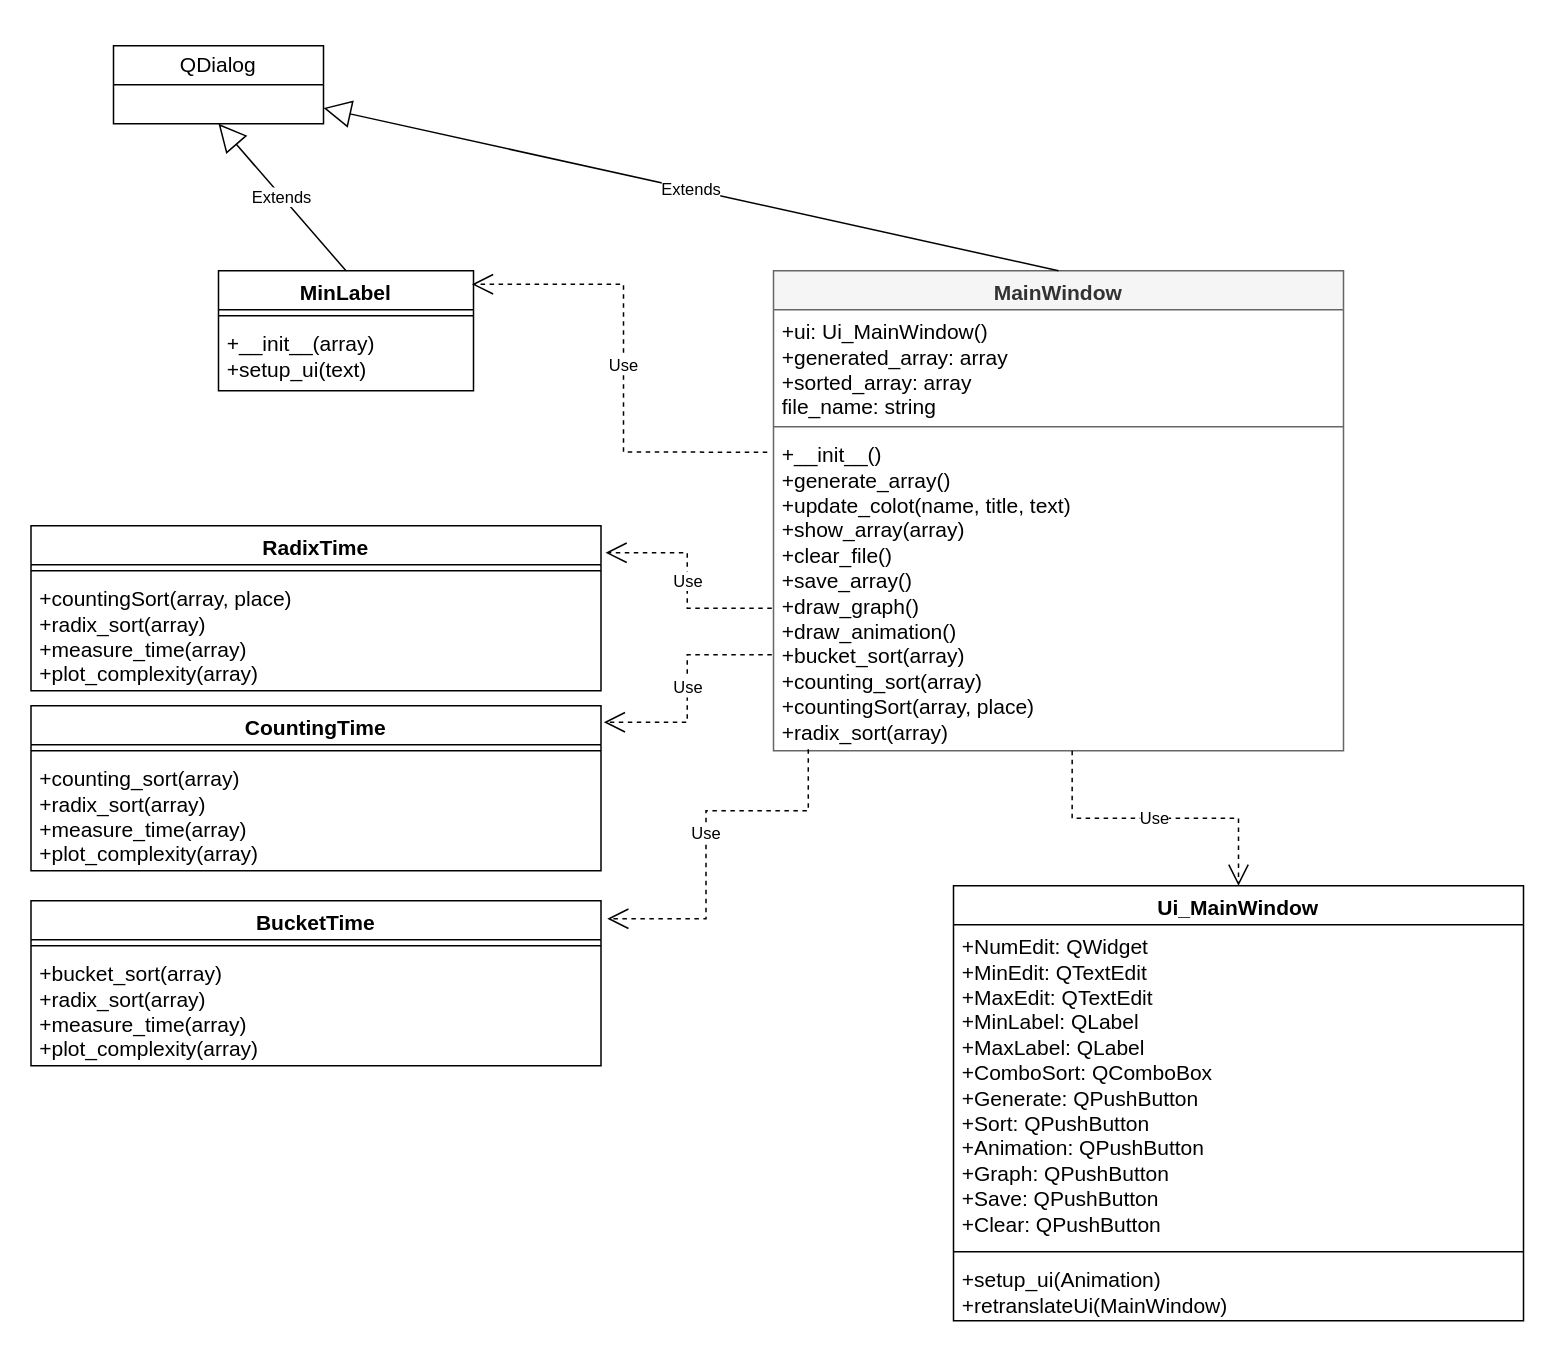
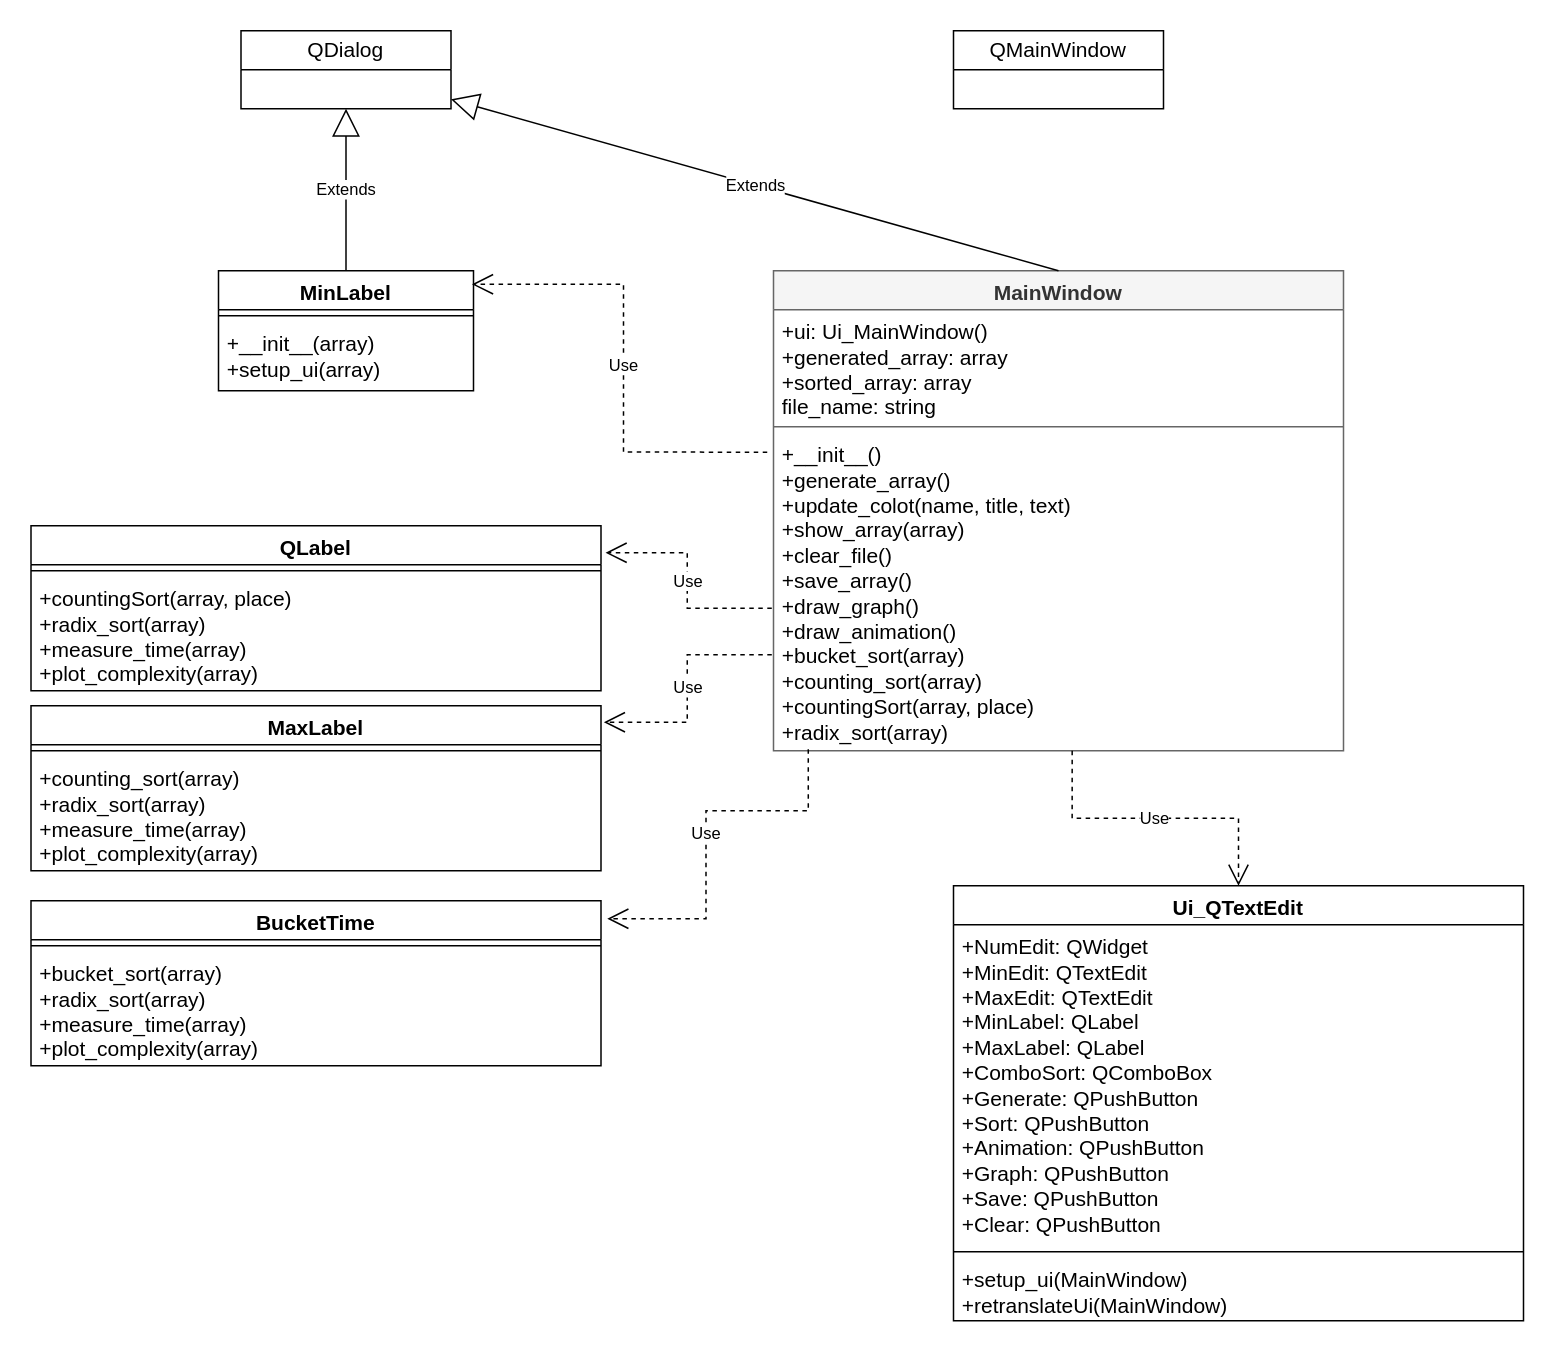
  <mxCell id="0" />
  <mxCell id="1" parent="0" />
  <mxCell id="2" value="&lt;font style=&quot;font-size: 14px;&quot;&gt;MainWindow&lt;/font&gt;" style="swimlane;fontStyle=1;align=center;verticalAlign=top;childLayout=stackLayout;horizontal=1;startSize=26;horizontalStack=0;resizeParent=1;resizeParentMax=0;resizeLast=0;collapsible=1;marginBottom=0;whiteSpace=wrap;html=1;fillColor=#f5f5f5;fontColor=#333333;strokeColor=#666666;" vertex="1" parent="1"><mxGeometry x="515" y="180" width="380" height="320" as="geometry" /></mxCell>
  <mxCell id="3" value="&lt;font style=&quot;font-size: 14px;&quot;&gt;+ui: Ui_MainWindow()&lt;br&gt;+generated_array: array&lt;br&gt;+sorted_array: array&lt;br&gt;file_name: string&lt;/font&gt;" style="text;strokeColor=none;fillColor=none;align=left;verticalAlign=top;spacingLeft=4;spacingRight=4;overflow=hidden;rotatable=0;points=[[0,0.5],[1,0.5]];portConstraint=eastwest;whiteSpace=wrap;html=1;" vertex="1" parent="2"><mxGeometry y="26" width="380" height="74" as="geometry" /></mxCell>
  <mxCell id="4" value="" style="line;strokeWidth=1;fillColor=none;align=left;verticalAlign=middle;spacingTop=-1;spacingLeft=3;spacingRight=3;rotatable=0;labelPosition=right;points=[];portConstraint=eastwest;strokeColor=inherit;" vertex="1" parent="2"><mxGeometry y="100" width="380" height="8" as="geometry" /></mxCell>
  <mxCell id="5" value="&lt;font style=&quot;font-size: 14px;&quot;&gt;+__init__()&lt;br&gt;+generate_array()&lt;br&gt;+update_colot(name, title, text)&lt;br&gt;+show_array(array)&lt;br&gt;+clear_file()&lt;br&gt;+save_array()&lt;br&gt;+draw_graph()&lt;br&gt;+draw_animation()&lt;br&gt;+bucket_sort(array)&lt;br&gt;+counting_sort(array)&lt;br&gt;+countingSort(array, place)&lt;br&gt;+radix_sort(array)&lt;/font&gt;" style="text;strokeColor=none;fillColor=none;align=left;verticalAlign=top;spacingLeft=4;spacingRight=4;overflow=hidden;rotatable=0;points=[[0,0.5],[1,0.5]];portConstraint=eastwest;whiteSpace=wrap;html=1;" vertex="1" parent="2"><mxGeometry y="108" width="380" height="212" as="geometry" /></mxCell>
+ <mxCell id="6" value="&lt;font style=&quot;font-size: 14px;&quot;&gt;QMainWindow&lt;/font&gt;" style="swimlane;fontStyle=0;childLayout=stackLayout;horizontal=1;startSize=26;fillColor=none;horizontalStack=0;resizeParent=1;resizeParentMax=0;resizeLast=0;collapsible=1;marginBottom=0;whiteSpace=wrap;html=1;" vertex="1" parent="1"><mxGeometry x="635" width="140" height="52" as="geometry" y="20" /></mxCell>
  <mxCell id="7" value="Extends" style="endArrow=block;endSize=16;endFill=0;html=1;rounded=0;exitX=0.5;exitY=0;exitDx=0;exitDy=0;" edge="1" parent="1" source="2" target="11"><mxGeometry width="160" relative="1" as="geometry"><mxPoint x="580" y="-20" as="sourcePoint" /><mxPoint x="740" y="-20" as="targetPoint" /></mxGeometry></mxCell>
  <mxCell id="8" value="&lt;font style=&quot;font-size: 14px;&quot;&gt;MinLabel&lt;/font&gt;" style="swimlane;fontStyle=1;align=center;verticalAlign=top;childLayout=stackLayout;horizontal=1;startSize=26;horizontalStack=0;resizeParent=1;resizeParentMax=0;resizeLast=0;collapsible=1;marginBottom=0;whiteSpace=wrap;html=1;" vertex="1" parent="1"><mxGeometry x="145" y="180" width="170" height="80" as="geometry" /></mxCell>
  <mxCell id="9" value="" style="line;strokeWidth=1;fillColor=none;align=left;verticalAlign=middle;spacingTop=-1;spacingLeft=3;spacingRight=3;rotatable=0;labelPosition=right;points=[];portConstraint=eastwest;strokeColor=inherit;" vertex="1" parent="8"><mxGeometry y="26" width="170" height="8" as="geometry" /></mxCell>
- <mxCell id="10" value="&lt;font style=&quot;font-size: 14px;&quot;&gt;+__init__(array)&lt;br&gt;+setup_ui(text)&lt;/font&gt;" style="text;strokeColor=none;fillColor=none;align=left;verticalAlign=top;spacingLeft=4;spacingRight=4;overflow=hidden;rotatable=0;points=[[0,0.5],[1,0.5]];portConstraint=eastwest;whiteSpace=wrap;html=1;" vertex="1" parent="8"><mxGeometry y="34" width="170" height="46" as="geometry" /></mxCell>
- <mxCell id="11" value="&lt;font style=&quot;font-size: 14px;&quot;&gt;QDialog&lt;/font&gt;" style="swimlane;fontStyle=0;childLayout=stackLayout;horizontal=1;startSize=26;fillColor=none;horizontalStack=0;resizeParent=1;resizeParentMax=0;resizeLast=0;collapsible=1;marginBottom=0;whiteSpace=wrap;html=1;" vertex="1" parent="1"><mxGeometry x="75" y="30" width="140" height="52" as="geometry" /></mxCell>
+ <mxCell id="10" value="&lt;font style=&quot;font-size: 14px;&quot;&gt;+__init__(array)&lt;br&gt;+setup_ui(array)&lt;/font&gt;" style="text;strokeColor=none;fillColor=none;align=left;verticalAlign=top;spacingLeft=4;spacingRight=4;overflow=hidden;rotatable=0;points=[[0,0.5],[1,0.5]];portConstraint=eastwest;whiteSpace=wrap;html=1;" vertex="1" parent="8"><mxGeometry y="34" width="170" height="46" as="geometry" /></mxCell>
+ <mxCell id="11" value="&lt;font style=&quot;font-size: 14px;&quot;&gt;QDialog&lt;/font&gt;" style="swimlane;fontStyle=0;childLayout=stackLayout;horizontal=1;startSize=26;fillColor=none;horizontalStack=0;resizeParent=1;resizeParentMax=0;resizeLast=0;collapsible=1;marginBottom=0;whiteSpace=wrap;html=1;" vertex="1" parent="1"><mxGeometry x="160" width="140" height="52" as="geometry" y="20" /></mxCell>
  <mxCell id="12" value="Extends" style="endArrow=block;endSize=16;endFill=0;html=1;rounded=0;exitX=0.5;exitY=0;exitDx=0;exitDy=0;entryX=0.5;entryY=1;entryDx=0;entryDy=0;" edge="1" parent="1" source="8" target="11"><mxGeometry width="160" relative="1" as="geometry"><mxPoint x="105" y="-20" as="sourcePoint" /><mxPoint x="265" y="-20" as="targetPoint" /></mxGeometry></mxCell>
- <mxCell id="13" value="&lt;font style=&quot;font-size: 14px;&quot;&gt;Ui_MainWindow&lt;/font&gt;" style="swimlane;fontStyle=1;align=center;verticalAlign=top;childLayout=stackLayout;horizontal=1;startSize=26;horizontalStack=0;resizeParent=1;resizeParentMax=0;resizeLast=0;collapsible=1;marginBottom=0;whiteSpace=wrap;html=1;" vertex="1" parent="1"><mxGeometry x="635" y="590" width="380" height="290" as="geometry" /></mxCell>
+ <mxCell id="13" value="&lt;font style=&quot;font-size: 14px;&quot;&gt;Ui_QTextEdit&lt;/font&gt;" style="swimlane;fontStyle=1;align=center;verticalAlign=top;childLayout=stackLayout;horizontal=1;startSize=26;horizontalStack=0;resizeParent=1;resizeParentMax=0;resizeLast=0;collapsible=1;marginBottom=0;whiteSpace=wrap;html=1;" vertex="1" parent="1"><mxGeometry x="635" y="590" width="380" height="290" as="geometry" /></mxCell>
  <mxCell id="14" value="&lt;font style=&quot;font-size: 14px;&quot;&gt;+NumEdit: QWidget&lt;br&gt;+MinEdit: QTextEdit&lt;br&gt;+MaxEdit: QTextEdit&lt;br&gt;+MinLabel: QLabel&lt;br&gt;+MaxLabel: QLabel&lt;br&gt;+ComboSort: QComboBox&lt;br&gt;+Generate: QPushButton&lt;br&gt;+Sort: QPushButton&lt;br&gt;+Animation: QPushButton&lt;br&gt;+Graph: QPushButton&lt;br&gt;+Save: QPushButton&lt;br&gt;+Clear: QPushButton&lt;/font&gt;" style="text;strokeColor=none;fillColor=none;align=left;verticalAlign=top;spacingLeft=4;spacingRight=4;overflow=hidden;rotatable=0;points=[[0,0.5],[1,0.5]];portConstraint=eastwest;whiteSpace=wrap;html=1;" vertex="1" parent="13"><mxGeometry y="26" width="380" height="214" as="geometry" /></mxCell>
  <mxCell id="15" value="" style="line;strokeWidth=1;fillColor=none;align=left;verticalAlign=middle;spacingTop=-1;spacingLeft=3;spacingRight=3;rotatable=0;labelPosition=right;points=[];portConstraint=eastwest;strokeColor=inherit;" vertex="1" parent="13"><mxGeometry y="240" width="380" height="8" as="geometry" /></mxCell>
- <mxCell id="16" value="&lt;font style=&quot;font-size: 14px;&quot;&gt;+setup_ui(Animation)&lt;br&gt;+retranslateUi(MainWindow)&lt;br&gt;&lt;/font&gt;" style="text;strokeColor=none;fillColor=none;align=left;verticalAlign=top;spacingLeft=4;spacingRight=4;overflow=hidden;rotatable=0;points=[[0,0.5],[1,0.5]];portConstraint=eastwest;whiteSpace=wrap;html=1;" vertex="1" parent="13"><mxGeometry y="248" width="380" height="42" as="geometry" /></mxCell>
+ <mxCell id="16" value="&lt;font style=&quot;font-size: 14px;&quot;&gt;+setup_ui(MainWindow)&lt;br&gt;+retranslateUi(MainWindow)&lt;br&gt;&lt;/font&gt;" style="text;strokeColor=none;fillColor=none;align=left;verticalAlign=top;spacingLeft=4;spacingRight=4;overflow=hidden;rotatable=0;points=[[0,0.5],[1,0.5]];portConstraint=eastwest;whiteSpace=wrap;html=1;" vertex="1" parent="13"><mxGeometry y="248" width="380" height="42" as="geometry" /></mxCell>
  <mxCell id="17" value="Use" style="endArrow=open;endSize=12;dashed=1;html=1;rounded=0;exitX=0.524;exitY=1;exitDx=0;exitDy=0;exitPerimeter=0;entryX=0.5;entryY=0;entryDx=0;entryDy=0;edgeStyle=orthogonalEdgeStyle;" edge="1" parent="1" source="5" target="13"><mxGeometry width="160" relative="1" as="geometry"><mxPoint x="600" y="730" as="sourcePoint" /><mxPoint x="760" y="730" as="targetPoint" /></mxGeometry></mxCell>
- <mxCell id="18" value="&lt;font style=&quot;font-size: 14px;&quot;&gt;RadixTime&lt;/font&gt;" style="swimlane;fontStyle=1;align=center;verticalAlign=top;childLayout=stackLayout;horizontal=1;startSize=26;horizontalStack=0;resizeParent=1;resizeParentMax=0;resizeLast=0;collapsible=1;marginBottom=0;whiteSpace=wrap;html=1;" vertex="1" parent="1"><mxGeometry x="20" y="350" width="380" height="110" as="geometry" /></mxCell>
+ <mxCell id="18" value="&lt;font style=&quot;font-size: 14px;&quot;&gt;QLabel&lt;/font&gt;" style="swimlane;fontStyle=1;align=center;verticalAlign=top;childLayout=stackLayout;horizontal=1;startSize=26;horizontalStack=0;resizeParent=1;resizeParentMax=0;resizeLast=0;collapsible=1;marginBottom=0;whiteSpace=wrap;html=1;" vertex="1" parent="1"><mxGeometry x="20" y="350" width="380" height="110" as="geometry" /></mxCell>
  <mxCell id="19" value="" style="line;strokeWidth=1;fillColor=none;align=left;verticalAlign=middle;spacingTop=-1;spacingLeft=3;spacingRight=3;rotatable=0;labelPosition=right;points=[];portConstraint=eastwest;strokeColor=inherit;" vertex="1" parent="18"><mxGeometry y="26" width="380" height="8" as="geometry" /></mxCell>
  <mxCell id="20" value="&lt;font style=&quot;font-size: 14px;&quot;&gt;+countingSort(array, place)&lt;br&gt;+radix_sort(array)&lt;br&gt;+measure_time(array)&lt;br&gt;+plot_complexity(array)&lt;/font&gt;" style="text;strokeColor=none;fillColor=none;align=left;verticalAlign=top;spacingLeft=4;spacingRight=4;overflow=hidden;rotatable=0;points=[[0,0.5],[1,0.5]];portConstraint=eastwest;whiteSpace=wrap;html=1;" vertex="1" parent="18"><mxGeometry y="34" width="380" height="76" as="geometry" /></mxCell>
- <mxCell id="21" value="&lt;font style=&quot;font-size: 14px;&quot;&gt;CountingTime&lt;/font&gt;" style="swimlane;fontStyle=1;align=center;verticalAlign=top;childLayout=stackLayout;horizontal=1;startSize=26;horizontalStack=0;resizeParent=1;resizeParentMax=0;resizeLast=0;collapsible=1;marginBottom=0;whiteSpace=wrap;html=1;" vertex="1" parent="1"><mxGeometry x="20" y="470" width="380" height="110" as="geometry" /></mxCell>
+ <mxCell id="21" value="&lt;font style=&quot;font-size: 14px;&quot;&gt;MaxLabel&lt;/font&gt;" style="swimlane;fontStyle=1;align=center;verticalAlign=top;childLayout=stackLayout;horizontal=1;startSize=26;horizontalStack=0;resizeParent=1;resizeParentMax=0;resizeLast=0;collapsible=1;marginBottom=0;whiteSpace=wrap;html=1;" vertex="1" parent="1"><mxGeometry x="20" y="470" width="380" height="110" as="geometry" /></mxCell>
  <mxCell id="22" value="" style="line;strokeWidth=1;fillColor=none;align=left;verticalAlign=middle;spacingTop=-1;spacingLeft=3;spacingRight=3;rotatable=0;labelPosition=right;points=[];portConstraint=eastwest;strokeColor=inherit;" vertex="1" parent="21"><mxGeometry y="26" width="380" height="8" as="geometry" /></mxCell>
  <mxCell id="23" value="&lt;font style=&quot;font-size: 14px;&quot;&gt;+counting_sort(array)&lt;br&gt;+radix_sort(array)&lt;br&gt;+measure_time(array)&lt;br&gt;+plot_complexity(array)&lt;/font&gt;" style="text;strokeColor=none;fillColor=none;align=left;verticalAlign=top;spacingLeft=4;spacingRight=4;overflow=hidden;rotatable=0;points=[[0,0.5],[1,0.5]];portConstraint=eastwest;whiteSpace=wrap;html=1;" vertex="1" parent="21"><mxGeometry y="34" width="380" height="76" as="geometry" /></mxCell>
  <mxCell id="24" value="&lt;font style=&quot;font-size: 14px;&quot;&gt;BucketTime&lt;/font&gt;" style="swimlane;fontStyle=1;align=center;verticalAlign=top;childLayout=stackLayout;horizontal=1;startSize=26;horizontalStack=0;resizeParent=1;resizeParentMax=0;resizeLast=0;collapsible=1;marginBottom=0;whiteSpace=wrap;html=1;" vertex="1" parent="1"><mxGeometry x="20" y="600" width="380" height="110" as="geometry" /></mxCell>
  <mxCell id="25" value="" style="line;strokeWidth=1;fillColor=none;align=left;verticalAlign=middle;spacingTop=-1;spacingLeft=3;spacingRight=3;rotatable=0;labelPosition=right;points=[];portConstraint=eastwest;strokeColor=inherit;" vertex="1" parent="24"><mxGeometry y="26" width="380" height="8" as="geometry" /></mxCell>
  <mxCell id="26" value="&lt;font style=&quot;font-size: 14px;&quot;&gt;+bucket_sort(array)&lt;br&gt;+radix_sort(array)&lt;br&gt;+measure_time(array)&lt;br&gt;+plot_complexity(array)&lt;/font&gt;" style="text;strokeColor=none;fillColor=none;align=left;verticalAlign=top;spacingLeft=4;spacingRight=4;overflow=hidden;rotatable=0;points=[[0,0.5],[1,0.5]];portConstraint=eastwest;whiteSpace=wrap;html=1;" vertex="1" parent="24"><mxGeometry y="34" width="380" height="76" as="geometry" /></mxCell>
  <mxCell id="27" value="Use" style="endArrow=open;endSize=12;dashed=1;html=1;rounded=0;exitX=-0.011;exitY=0.061;exitDx=0;exitDy=0;exitPerimeter=0;entryX=0.994;entryY=0.113;entryDx=0;entryDy=0;entryPerimeter=0;edgeStyle=orthogonalEdgeStyle;" edge="1" parent="1" source="5" target="8"><mxGeometry width="160" relative="1" as="geometry"><mxPoint x="400" y="330" as="sourcePoint" /><mxPoint x="560" y="330" as="targetPoint" /></mxGeometry></mxCell>
  <mxCell id="28" value="Use" style="endArrow=open;endSize=12;dashed=1;html=1;rounded=0;exitX=-0.003;exitY=0.552;exitDx=0;exitDy=0;exitPerimeter=0;entryX=1.008;entryY=0.164;entryDx=0;entryDy=0;entryPerimeter=0;edgeStyle=orthogonalEdgeStyle;" edge="1" parent="1" source="5" target="18"><mxGeometry width="160" relative="1" as="geometry"><mxPoint x="400" y="330" as="sourcePoint" /><mxPoint x="560" y="330" as="targetPoint" /></mxGeometry></mxCell>
  <mxCell id="29" value="Use" style="endArrow=open;endSize=12;dashed=1;html=1;rounded=0;exitX=-0.003;exitY=0.698;exitDx=0;exitDy=0;exitPerimeter=0;entryX=1.005;entryY=0.1;entryDx=0;entryDy=0;entryPerimeter=0;edgeStyle=orthogonalEdgeStyle;" edge="1" parent="1" source="5" target="21"><mxGeometry x="-0.006" width="160" relative="1" as="geometry"><mxPoint x="400" y="330" as="sourcePoint" /><mxPoint x="560" y="330" as="targetPoint" /><mxPoint as="offset" /></mxGeometry></mxCell>
  <mxCell id="30" value="Use" style="endArrow=open;endSize=12;dashed=1;html=1;rounded=0;exitX=0.061;exitY=0.995;exitDx=0;exitDy=0;exitPerimeter=0;entryX=1.011;entryY=0.109;entryDx=0;entryDy=0;entryPerimeter=0;edgeStyle=orthogonalEdgeStyle;" edge="1" parent="1" source="5" target="24"><mxGeometry width="160" relative="1" as="geometry"><mxPoint x="400" y="330" as="sourcePoint" /><mxPoint x="560" y="330" as="targetPoint" /><Array as="points"><mxPoint x="538" y="540" /><mxPoint x="470" y="540" /><mxPoint x="470" y="612" /></Array></mxGeometry></mxCell>
